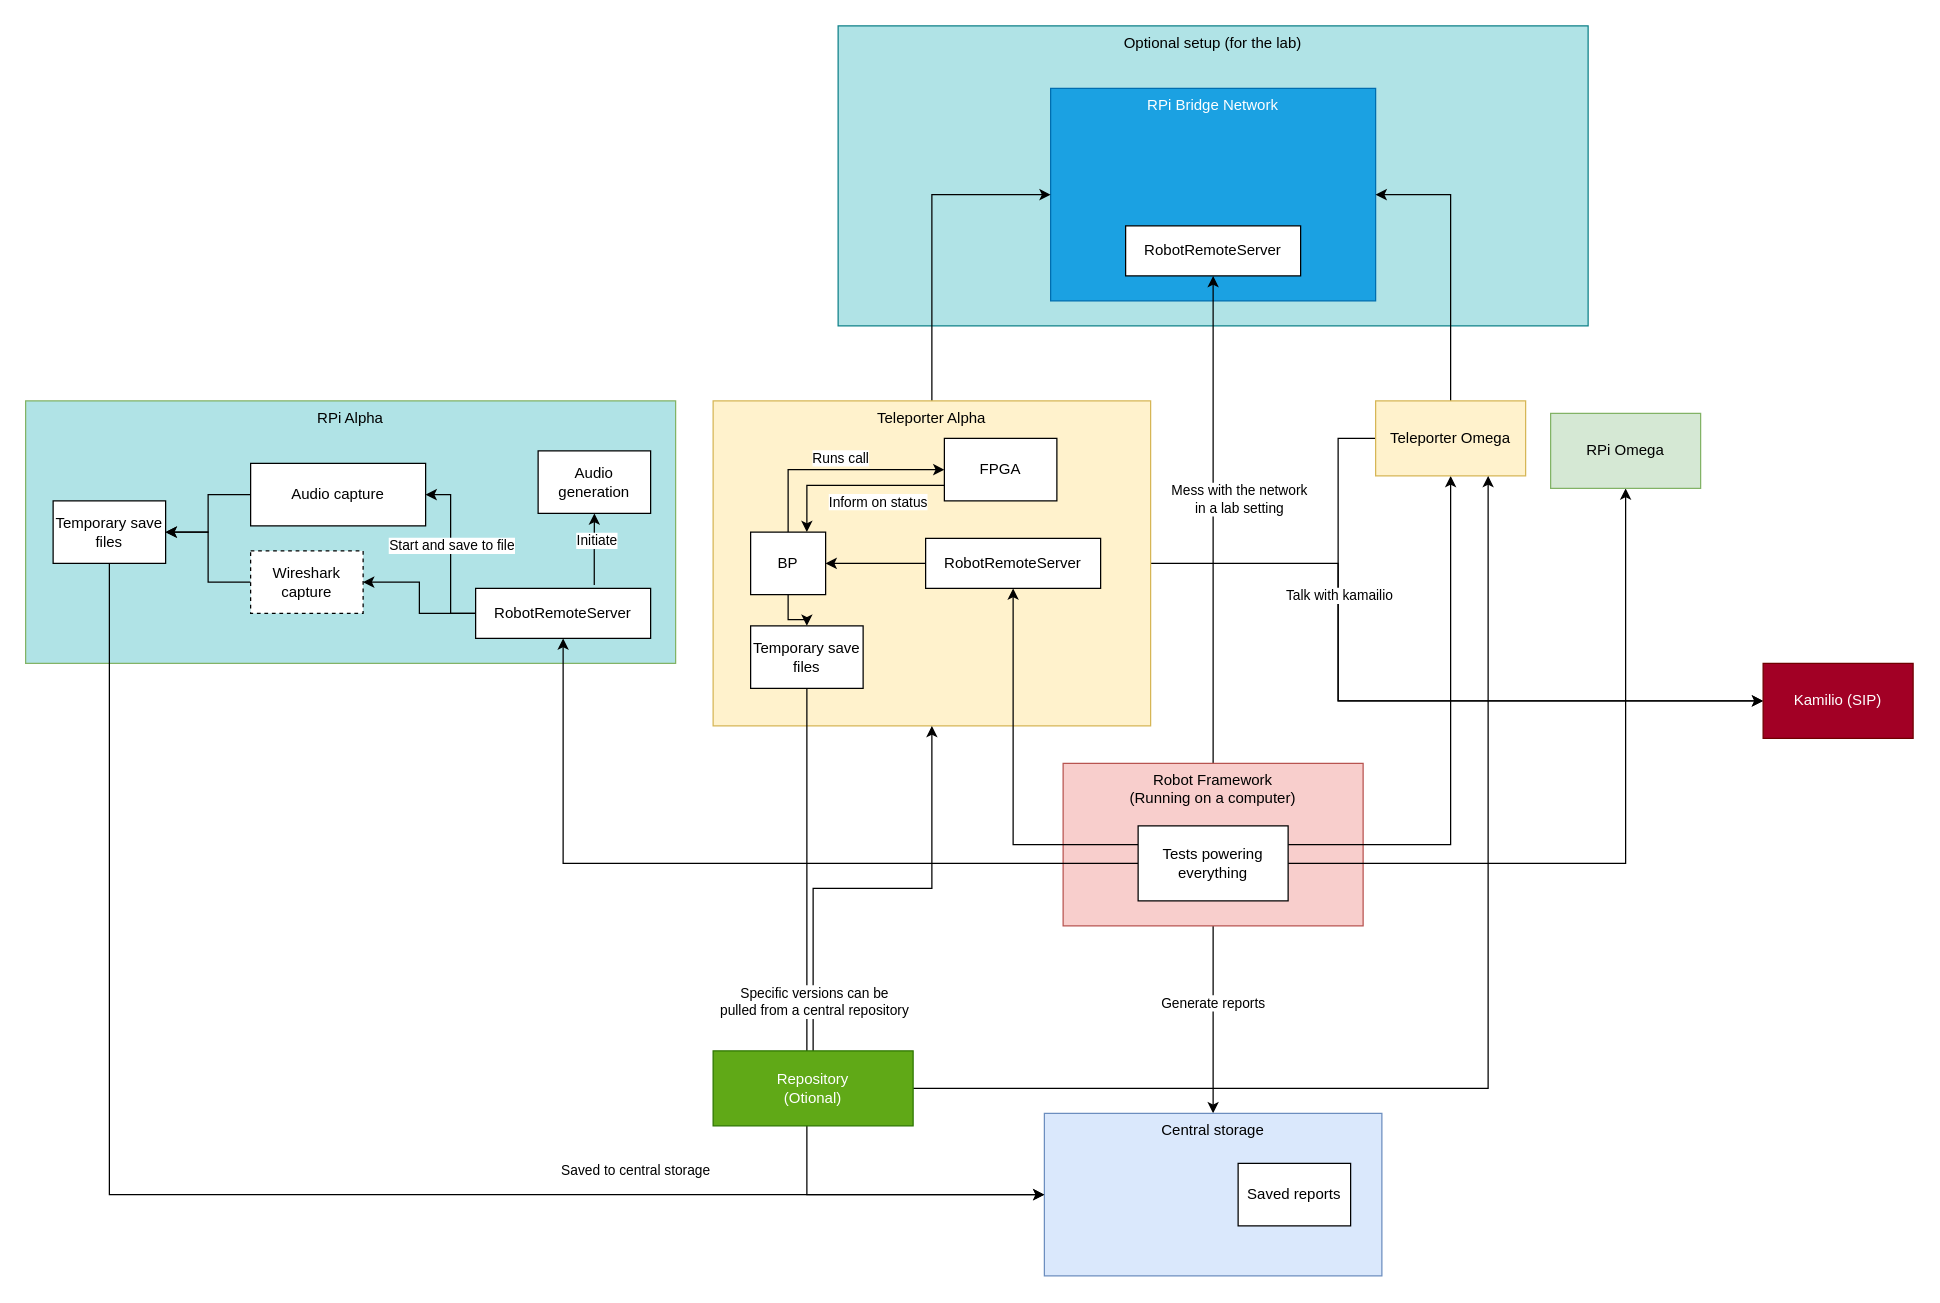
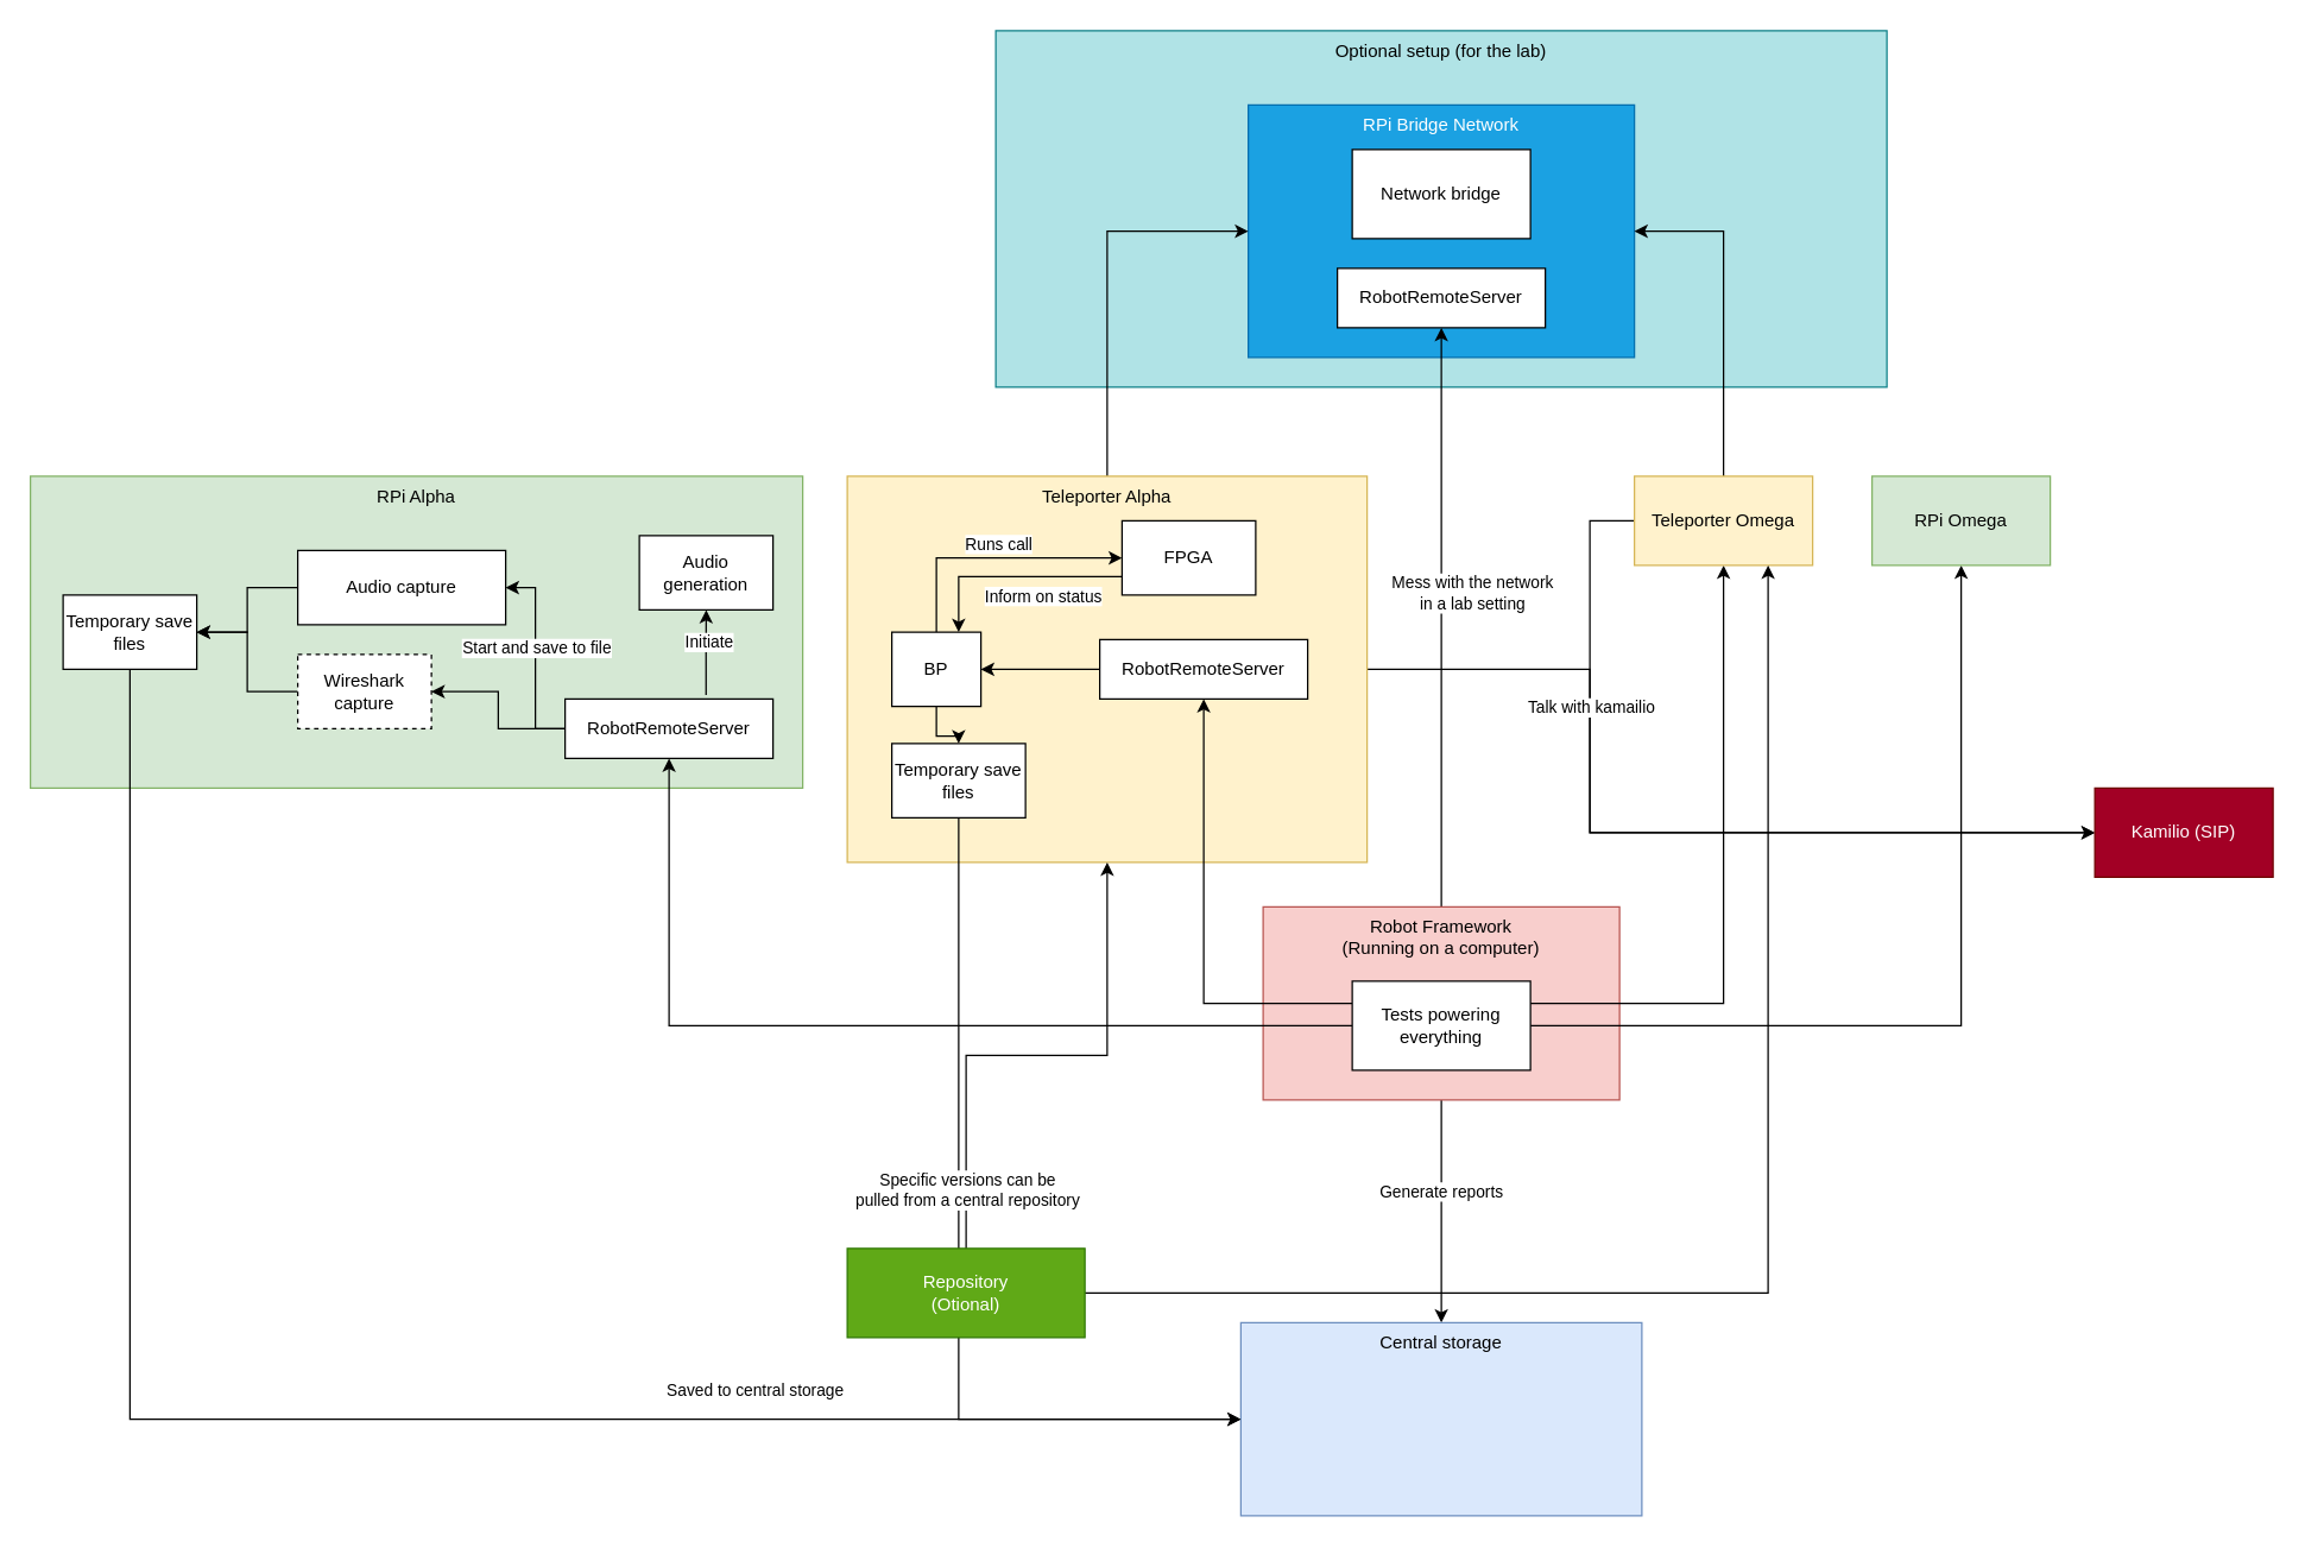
  <mxCell id="0" />
  <mxCell id="1" parent="0" />
  <mxCell id="2" value="Optional setup (for the lab)" style="rounded=0;whiteSpace=wrap;html=1;verticalAlign=top;fillColor=#b0e3e6;strokeColor=#0e8088;" parent="1" vertex="1"><mxGeometry x="670" y="20" width="600" height="240" as="geometry" /></mxCell>
  <mxCell id="3" value="RPi Bridge Network" style="rounded=0;whiteSpace=wrap;html=1;verticalAlign=top;fillColor=#1ba1e2;fontColor=#ffffff;strokeColor=#006EAF;" parent="1" vertex="1"><mxGeometry x="840" y="70" width="260" height="170" as="geometry" /></mxCell>
  <mxCell id="4" style="edgeStyle=orthogonalEdgeStyle;rounded=0;orthogonalLoop=1;jettySize=auto;html=1;exitX=0.5;exitY=0;exitDx=0;exitDy=0;entryX=0;entryY=0.5;entryDx=0;entryDy=0;" parent="1" source="6" target="3" edge="1"><mxGeometry relative="1" as="geometry" /></mxCell>
  <mxCell id="5" style="edgeStyle=orthogonalEdgeStyle;rounded=0;orthogonalLoop=1;jettySize=auto;html=1;exitX=1;exitY=0.5;exitDx=0;exitDy=0;entryX=0;entryY=0.5;entryDx=0;entryDy=0;" edge="1" parent="1" source="6" target="56"><mxGeometry relative="1" as="geometry"><Array as="points"><mxPoint x="1070" y="450" /><mxPoint x="1070" y="560" /></Array></mxGeometry></mxCell>
  <mxCell id="6" value="Teleporter Alpha" style="rounded=0;whiteSpace=wrap;html=1;verticalAlign=top;fillColor=#fff2cc;strokeColor=#d6b656;" parent="1" vertex="1"><mxGeometry x="570" y="320" width="350" height="260" as="geometry" /></mxCell>
- <mxCell id="7" value="RPi Alpha" style="rounded=0;whiteSpace=wrap;html=1;verticalAlign=top;fillColor=#b0e3e6;strokeColor=#82b366;" parent="1" vertex="1"><mxGeometry x="20" y="320" width="520" height="210" as="geometry" /></mxCell>
+ <mxCell id="7" value="RPi Alpha" style="rounded=0;whiteSpace=wrap;html=1;verticalAlign=top;fillColor=#d5e8d4;strokeColor=#82b366;" parent="1" vertex="1"><mxGeometry x="20" y="320" width="520" height="210" as="geometry" /></mxCell>
  <mxCell id="8" style="edgeStyle=orthogonalEdgeStyle;rounded=0;orthogonalLoop=1;jettySize=auto;html=1;exitX=0.5;exitY=1;exitDx=0;exitDy=0;" parent="1" source="12" target="46" edge="1"><mxGeometry relative="1" as="geometry" /></mxCell>
  <mxCell id="9" value="Generate reports" style="edgeLabel;html=1;align=center;verticalAlign=middle;resizable=0;points=[];" parent="8" vertex="1" connectable="0"><mxGeometry x="-0.187" y="-1" relative="1" as="geometry"><mxPoint as="offset" /></mxGeometry></mxCell>
  <mxCell id="10" style="edgeStyle=orthogonalEdgeStyle;rounded=0;orthogonalLoop=1;jettySize=auto;html=1;exitX=0.5;exitY=0;exitDx=0;exitDy=0;entryX=0.5;entryY=1;entryDx=0;entryDy=0;" parent="1" source="12" target="55" edge="1"><mxGeometry relative="1" as="geometry" /></mxCell>
  <mxCell id="11" value="Mess with the network&lt;br&gt;in a lab setting" style="edgeLabel;html=1;align=center;verticalAlign=middle;resizable=0;points=[];" parent="10" vertex="1" connectable="0"><mxGeometry x="0.085" relative="1" as="geometry"><mxPoint x="20" as="offset" /></mxGeometry></mxCell>
  <mxCell id="12" value="Robot Framework&lt;br&gt;(Running on a computer)" style="rounded=0;whiteSpace=wrap;html=1;verticalAlign=top;fillColor=#f8cecc;strokeColor=#b85450;" parent="1" vertex="1"><mxGeometry x="850" y="610" width="240" height="130" as="geometry" /></mxCell>
  <mxCell id="13" style="edgeStyle=orthogonalEdgeStyle;rounded=0;orthogonalLoop=1;jettySize=auto;html=1;exitX=1;exitY=0.25;exitDx=0;exitDy=0;" parent="1" source="28" target="20" edge="1"><mxGeometry relative="1" as="geometry" /></mxCell>
  <mxCell id="14" style="edgeStyle=orthogonalEdgeStyle;rounded=0;orthogonalLoop=1;jettySize=auto;html=1;exitX=0;exitY=0.25;exitDx=0;exitDy=0;entryX=0.5;entryY=1;entryDx=0;entryDy=0;" parent="1" source="28" target="42" edge="1"><mxGeometry relative="1" as="geometry" /></mxCell>
  <mxCell id="15" style="edgeStyle=orthogonalEdgeStyle;rounded=0;orthogonalLoop=1;jettySize=auto;html=1;exitX=0;exitY=0.5;exitDx=0;exitDy=0;entryX=0.5;entryY=1;entryDx=0;entryDy=0;" parent="1" source="28" target="27" edge="1"><mxGeometry relative="1" as="geometry" /></mxCell>
  <mxCell id="16" style="edgeStyle=orthogonalEdgeStyle;rounded=0;orthogonalLoop=1;jettySize=auto;html=1;exitX=1;exitY=0.5;exitDx=0;exitDy=0;entryX=0.5;entryY=1;entryDx=0;entryDy=0;" parent="1" source="28" target="21" edge="1"><mxGeometry relative="1" as="geometry" /></mxCell>
  <mxCell id="17" style="edgeStyle=orthogonalEdgeStyle;rounded=0;orthogonalLoop=1;jettySize=auto;html=1;exitX=0.5;exitY=0;exitDx=0;exitDy=0;entryX=1;entryY=0.5;entryDx=0;entryDy=0;" parent="1" source="20" target="3" edge="1"><mxGeometry relative="1" as="geometry" /></mxCell>
  <mxCell id="18" style="edgeStyle=orthogonalEdgeStyle;rounded=0;orthogonalLoop=1;jettySize=auto;html=1;exitX=0;exitY=0.5;exitDx=0;exitDy=0;" edge="1" parent="1" source="20"><mxGeometry relative="1" as="geometry"><mxPoint x="1410" y="560" as="targetPoint" /><Array as="points"><mxPoint x="1070" y="350" /><mxPoint x="1070" y="560" /></Array></mxGeometry></mxCell>
  <mxCell id="19" value="Talk with kamailio" style="edgeLabel;html=1;align=center;verticalAlign=middle;resizable=0;points=[];" vertex="1" connectable="0" parent="18"><mxGeometry x="-0.479" y="-2" relative="1" as="geometry"><mxPoint x="2" y="4" as="offset" /></mxGeometry></mxCell>
  <mxCell id="20" value="Teleporter Omega" style="rounded=0;whiteSpace=wrap;html=1;fillColor=#fff2cc;strokeColor=#d6b656;" parent="1" vertex="1"><mxGeometry x="1100" y="320" width="120" height="60" as="geometry" /></mxCell>
- <mxCell id="21" value="RPi Omega" style="rounded=0;whiteSpace=wrap;html=1;fillColor=#d5e8d4;strokeColor=#82b366;" parent="1" vertex="1"><mxGeometry x="1240" y="330" width="120" height="60" as="geometry" /></mxCell>
+ <mxCell id="21" value="RPi Omega" style="rounded=0;whiteSpace=wrap;html=1;fillColor=#d5e8d4;strokeColor=#82b366;" parent="1" vertex="1"><mxGeometry x="1260" y="320" width="120" height="60" as="geometry" /></mxCell>
  <mxCell id="22" style="edgeStyle=orthogonalEdgeStyle;rounded=0;orthogonalLoop=1;jettySize=auto;html=1;exitX=0.678;exitY=-0.068;exitDx=0;exitDy=0;entryX=0.5;entryY=1;entryDx=0;entryDy=0;exitPerimeter=0;" parent="1" source="27" target="29" edge="1"><mxGeometry relative="1" as="geometry" /></mxCell>
  <mxCell id="23" value="Initiate" style="edgeLabel;html=1;align=center;verticalAlign=middle;resizable=0;points=[];" parent="22" vertex="1" connectable="0"><mxGeometry x="0.254" y="-1" relative="1" as="geometry"><mxPoint as="offset" /></mxGeometry></mxCell>
  <mxCell id="24" style="edgeStyle=orthogonalEdgeStyle;rounded=0;orthogonalLoop=1;jettySize=auto;html=1;exitX=0;exitY=0.5;exitDx=0;exitDy=0;entryX=1;entryY=0.5;entryDx=0;entryDy=0;" parent="1" source="27" target="33" edge="1"><mxGeometry relative="1" as="geometry" /></mxCell>
  <mxCell id="25" style="edgeStyle=orthogonalEdgeStyle;rounded=0;orthogonalLoop=1;jettySize=auto;html=1;exitX=0;exitY=0.5;exitDx=0;exitDy=0;entryX=1;entryY=0.5;entryDx=0;entryDy=0;" parent="1" source="27" target="31" edge="1"><mxGeometry relative="1" as="geometry" /></mxCell>
  <mxCell id="26" value="Start and save to file" style="edgeLabel;html=1;align=center;verticalAlign=middle;resizable=0;points=[];" parent="25" vertex="1" connectable="0"><mxGeometry x="0.115" relative="1" as="geometry"><mxPoint as="offset" /></mxGeometry></mxCell>
  <mxCell id="27" value="RobotRemoteServer" style="rounded=0;whiteSpace=wrap;html=1;verticalAlign=middle;" parent="1" vertex="1"><mxGeometry x="380" y="470" width="140" height="40" as="geometry" /></mxCell>
  <mxCell id="28" value="Tests powering everything" style="rounded=0;whiteSpace=wrap;html=1;verticalAlign=middle;" parent="1" vertex="1"><mxGeometry x="910" y="660" width="120" height="60" as="geometry" /></mxCell>
  <mxCell id="29" value="Audio generation" style="rounded=0;whiteSpace=wrap;html=1;verticalAlign=middle;" parent="1" vertex="1"><mxGeometry x="430" y="360" width="90" height="50" as="geometry" /></mxCell>
  <mxCell id="30" style="edgeStyle=orthogonalEdgeStyle;rounded=0;orthogonalLoop=1;jettySize=auto;html=1;exitX=0;exitY=0.5;exitDx=0;exitDy=0;entryX=1;entryY=0.5;entryDx=0;entryDy=0;" parent="1" source="31" target="45" edge="1"><mxGeometry relative="1" as="geometry" /></mxCell>
  <mxCell id="31" value="Audio capture" style="rounded=0;whiteSpace=wrap;html=1;verticalAlign=middle;" parent="1" vertex="1"><mxGeometry x="200" y="370" width="140" height="50" as="geometry" /></mxCell>
  <mxCell id="32" style="edgeStyle=orthogonalEdgeStyle;rounded=0;orthogonalLoop=1;jettySize=auto;html=1;exitX=0;exitY=0.5;exitDx=0;exitDy=0;entryX=1;entryY=0.5;entryDx=0;entryDy=0;" parent="1" source="33" target="45" edge="1"><mxGeometry relative="1" as="geometry" /></mxCell>
  <mxCell id="33" value="Wireshark capture" style="rounded=0;whiteSpace=wrap;html=1;verticalAlign=middle;dashed=1;" parent="1" vertex="1"><mxGeometry x="200" y="440" width="90" height="50" as="geometry" /></mxCell>
  <mxCell id="34" style="edgeStyle=orthogonalEdgeStyle;rounded=0;orthogonalLoop=1;jettySize=auto;html=1;exitX=0.5;exitY=0;exitDx=0;exitDy=0;entryX=0;entryY=0.5;entryDx=0;entryDy=0;" parent="1" source="37" target="40" edge="1"><mxGeometry relative="1" as="geometry" /></mxCell>
  <mxCell id="35" value="Runs call" style="edgeLabel;html=1;align=center;verticalAlign=middle;resizable=0;points=[];" parent="34" vertex="1" connectable="0"><mxGeometry x="-0.163" y="2" relative="1" as="geometry"><mxPoint x="18" y="-8" as="offset" /></mxGeometry></mxCell>
  <mxCell id="36" style="edgeStyle=orthogonalEdgeStyle;rounded=0;orthogonalLoop=1;jettySize=auto;html=1;exitX=0.5;exitY=1;exitDx=0;exitDy=0;" parent="1" source="37" target="48" edge="1"><mxGeometry relative="1" as="geometry" /></mxCell>
  <mxCell id="37" value="BP" style="rounded=0;whiteSpace=wrap;html=1;verticalAlign=middle;" parent="1" vertex="1"><mxGeometry x="600" y="425" width="60" height="50" as="geometry" /></mxCell>
  <mxCell id="38" style="edgeStyle=orthogonalEdgeStyle;rounded=0;orthogonalLoop=1;jettySize=auto;html=1;exitX=0;exitY=0.75;exitDx=0;exitDy=0;entryX=0.75;entryY=0;entryDx=0;entryDy=0;" parent="1" source="40" target="37" edge="1"><mxGeometry relative="1" as="geometry" /></mxCell>
  <mxCell id="39" value="Inform on status" style="edgeLabel;html=1;align=center;verticalAlign=middle;resizable=0;points=[];" parent="38" vertex="1" connectable="0"><mxGeometry x="-0.272" y="1" relative="1" as="geometry"><mxPoint y="12" as="offset" /></mxGeometry></mxCell>
  <mxCell id="40" value="FPGA" style="rounded=0;whiteSpace=wrap;html=1;verticalAlign=middle;" parent="1" vertex="1"><mxGeometry x="755" y="350" width="90" height="50" as="geometry" /></mxCell>
  <mxCell id="41" style="edgeStyle=orthogonalEdgeStyle;rounded=0;orthogonalLoop=1;jettySize=auto;html=1;exitX=0;exitY=0.5;exitDx=0;exitDy=0;entryX=1;entryY=0.5;entryDx=0;entryDy=0;" parent="1" source="42" target="37" edge="1"><mxGeometry relative="1" as="geometry" /></mxCell>
  <mxCell id="42" value="RobotRemoteServer" style="rounded=0;whiteSpace=wrap;html=1;verticalAlign=middle;" parent="1" vertex="1"><mxGeometry x="740" y="430" width="140" height="40" as="geometry" /></mxCell>
  <mxCell id="43" style="edgeStyle=orthogonalEdgeStyle;rounded=0;orthogonalLoop=1;jettySize=auto;html=1;exitX=0.5;exitY=1;exitDx=0;exitDy=0;entryX=0;entryY=0.5;entryDx=0;entryDy=0;" parent="1" source="45" target="46" edge="1"><mxGeometry relative="1" as="geometry" /></mxCell>
  <mxCell id="44" value="Saved to central storage" style="edgeLabel;html=1;align=center;verticalAlign=middle;resizable=0;points=[];" parent="43" vertex="1" connectable="0"><mxGeometry x="0.601" y="1" relative="1" as="geometry"><mxPoint x="-78" y="-19" as="offset" /></mxGeometry></mxCell>
  <mxCell id="45" value="Temporary save files" style="rounded=0;whiteSpace=wrap;html=1;verticalAlign=middle;" parent="1" vertex="1"><mxGeometry x="42" y="400" width="90" height="50" as="geometry" /></mxCell>
  <mxCell id="46" value="Central storage" style="rounded=0;whiteSpace=wrap;html=1;verticalAlign=top;fillColor=#dae8fc;strokeColor=#6c8ebf;" parent="1" vertex="1"><mxGeometry x="835" y="890" width="270" height="130" as="geometry" /></mxCell>
  <mxCell id="47" style="edgeStyle=orthogonalEdgeStyle;rounded=0;orthogonalLoop=1;jettySize=auto;html=1;exitX=0.5;exitY=1;exitDx=0;exitDy=0;entryX=0;entryY=0.5;entryDx=0;entryDy=0;" parent="1" source="48" target="46" edge="1"><mxGeometry relative="1" as="geometry"><Array as="points"><mxPoint x="645" y="955" /></Array></mxGeometry></mxCell>
  <mxCell id="48" value="Temporary save files" style="rounded=0;whiteSpace=wrap;html=1;verticalAlign=middle;" parent="1" vertex="1"><mxGeometry x="600" y="500" width="90" height="50" as="geometry" /></mxCell>
- <mxCell id="49" value="Saved reports" style="rounded=0;whiteSpace=wrap;html=1;verticalAlign=middle;" parent="1" vertex="1"><mxGeometry x="990" y="930" width="90" height="50" as="geometry" /></mxCell>
  <mxCell id="50" style="edgeStyle=orthogonalEdgeStyle;rounded=0;orthogonalLoop=1;jettySize=auto;html=1;exitX=0.5;exitY=0;exitDx=0;exitDy=0;entryX=0.5;entryY=1;entryDx=0;entryDy=0;" parent="1" source="53" target="6" edge="1"><mxGeometry relative="1" as="geometry" /></mxCell>
  <mxCell id="51" value="Specific versions can be &lt;br&gt;pulled from a central repository" style="edgeLabel;html=1;align=center;verticalAlign=middle;resizable=0;points=[];" parent="50" vertex="1" connectable="0"><mxGeometry x="-0.777" relative="1" as="geometry"><mxPoint as="offset" /></mxGeometry></mxCell>
  <mxCell id="52" style="edgeStyle=orthogonalEdgeStyle;rounded=0;orthogonalLoop=1;jettySize=auto;html=1;exitX=1;exitY=0.5;exitDx=0;exitDy=0;entryX=0.75;entryY=1;entryDx=0;entryDy=0;" parent="1" source="53" target="20" edge="1"><mxGeometry relative="1" as="geometry" /></mxCell>
  <mxCell id="53" value="Repository&lt;br&gt;(Otional)" style="rounded=0;whiteSpace=wrap;html=1;verticalAlign=middle;fillColor=#60a917;strokeColor=#2D7600;fontColor=#ffffff;" parent="1" vertex="1"><mxGeometry x="570" y="840" width="160" height="60" as="geometry" /></mxCell>
+ <mxCell id="54" value="Network bridge" style="rounded=0;whiteSpace=wrap;html=1;verticalAlign=middle;" parent="1" vertex="1"><mxGeometry x="910" y="100" width="120" height="60" as="geometry" /></mxCell>
  <mxCell id="55" value="RobotRemoteServer" style="rounded=0;whiteSpace=wrap;html=1;verticalAlign=middle;" parent="1" vertex="1"><mxGeometry x="900" y="180" width="140" height="40" as="geometry" /></mxCell>
  <mxCell id="56" value="Kamilio (SIP)" style="rounded=0;whiteSpace=wrap;html=1;fillColor=#a20025;fontColor=#ffffff;strokeColor=#6F0000;" vertex="1" parent="1"><mxGeometry x="1410" y="530" width="120" height="60" as="geometry" /></mxCell>
